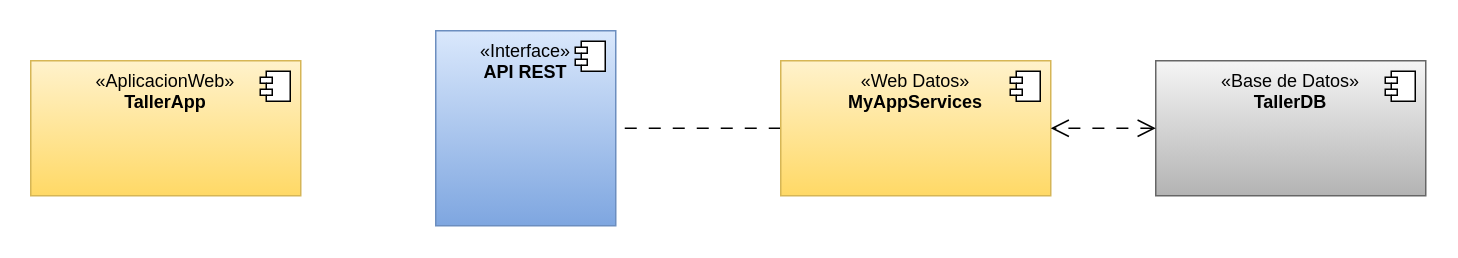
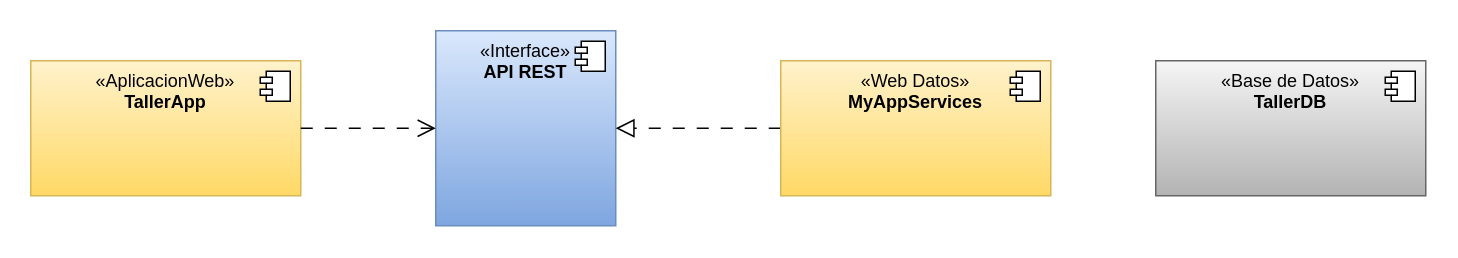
  <mxCell id="0" />
  <mxCell id="1" parent="0" />
  <mxCell id="2" value="«Base de Datos»&lt;br&gt;&lt;b&gt;TallerDB&lt;/b&gt;" style="html=1;dropTarget=0;whiteSpace=wrap;labelPosition=center;verticalLabelPosition=middle;align=center;verticalAlign=top;labelBackgroundColor=none;labelBorderColor=none;fillColor=#f5f5f5;gradientColor=#b3b3b3;strokeColor=#666666;" vertex="1" parent="1"><mxGeometry x="770" y="40" width="180" height="90" as="geometry" /></mxCell>
  <mxCell id="3" value="" style="shape=module;jettyWidth=8;jettyHeight=4;" vertex="1" parent="2"><mxGeometry x="1" width="20" height="20" relative="1" as="geometry"><mxPoint x="-27" y="7" as="offset" /></mxGeometry></mxCell>
  <mxCell id="4" value="«Interface»&lt;br&gt;&lt;b&gt;API REST&lt;/b&gt;" style="html=1;dropTarget=0;whiteSpace=wrap;labelPosition=center;verticalLabelPosition=middle;align=center;verticalAlign=top;labelBackgroundColor=none;labelBorderColor=none;fillColor=#dae8fc;gradientColor=#7ea6e0;strokeColor=#6c8ebf;" vertex="1" parent="1"><mxGeometry x="290" y="20" width="120" height="130" as="geometry" /></mxCell>
  <mxCell id="5" value="" style="shape=module;jettyWidth=8;jettyHeight=4;" vertex="1" parent="4"><mxGeometry x="1" width="20" height="20" relative="1" as="geometry"><mxPoint x="-27" y="7" as="offset" /></mxGeometry></mxCell>
- <mxCell id="6" style="rounded=0;orthogonalLoop=1;jettySize=auto;html=1;entryX=1;entryY=0.5;entryDx=0;entryDy=0;startSize=10;endSize=10;endArrow=none;endFill=0;dashed=1;dashPattern=8 8;" edge="1" parent="1" source="7" target="4"><mxGeometry relative="1" as="geometry" /></mxCell>
+ <mxCell id="6" style="rounded=0;orthogonalLoop=1;jettySize=auto;html=1;entryX=1;entryY=0.5;entryDx=0;entryDy=0;startSize=10;endSize=10;endArrow=block;endFill=0;dashed=1;dashPattern=8 8;" edge="1" parent="1" source="7" target="4"><mxGeometry relative="1" as="geometry" /></mxCell>
  <mxCell id="7" value="«Web Datos»&lt;br&gt;&lt;b&gt;MyAppServices&lt;/b&gt;" style="html=1;dropTarget=0;whiteSpace=wrap;labelPosition=center;verticalLabelPosition=middle;align=center;verticalAlign=top;labelBackgroundColor=none;labelBorderColor=none;fillColor=#fff2cc;strokeColor=#d6b656;gradientColor=#ffd966;" vertex="1" parent="1"><mxGeometry x="520" y="40" width="180" height="90" as="geometry" /></mxCell>
  <mxCell id="8" value="" style="shape=module;jettyWidth=8;jettyHeight=4;" vertex="1" parent="7"><mxGeometry x="1" width="20" height="20" relative="1" as="geometry"><mxPoint x="-27" y="7" as="offset" /></mxGeometry></mxCell>
  <mxCell id="9" value="«AplicacionWeb»&lt;br&gt;&lt;b&gt;TallerApp&lt;/b&gt;" style="html=1;dropTarget=0;whiteSpace=wrap;labelPosition=center;verticalLabelPosition=middle;align=center;verticalAlign=top;labelBackgroundColor=none;labelBorderColor=none;fillColor=#fff2cc;gradientColor=#ffd966;strokeColor=#d6b656;" vertex="1" parent="1"><mxGeometry x="20" y="40" width="180" height="90" as="geometry" /></mxCell>
  <mxCell id="10" value="" style="shape=module;jettyWidth=8;jettyHeight=4;" vertex="1" parent="9"><mxGeometry x="1" width="20" height="20" relative="1" as="geometry"><mxPoint x="-27" y="7" as="offset" /></mxGeometry></mxCell>
- <mxCell id="11" style="rounded=0;orthogonalLoop=1;jettySize=auto;html=1;entryX=1;entryY=0.5;entryDx=0;entryDy=0;startArrow=open;startFill=0;dashed=1;dashPattern=8 8;endArrow=open;endFill=0;startSize=10;endSize=10;" edge="1" parent="1" source="2" target="7"><mxGeometry relative="1" as="geometry" /></mxCell>
+ <mxCell id="12" style="rounded=0;orthogonalLoop=1;jettySize=auto;html=1;startArrow=none;startFill=0;dashed=1;dashPattern=8 8;endArrow=open;endFill=0;exitX=1;exitY=0.5;exitDx=0;exitDy=0;startSize=10;endSize=10;" edge="1" parent="1" source="9" target="4"><mxGeometry relative="1" as="geometry"><mxPoint x="590" y="234" as="sourcePoint" /><mxPoint x="670" y="210" as="targetPoint" /></mxGeometry></mxCell>
